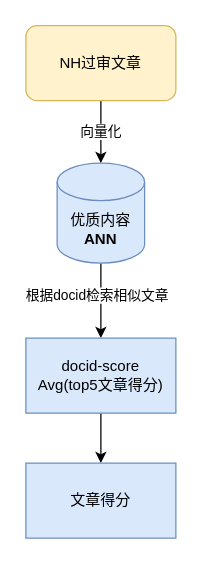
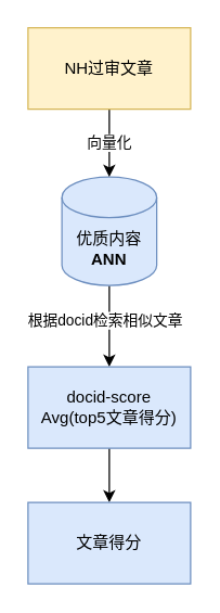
  <mxCell id="0" />
  <mxCell id="1" parent="0" />
  <mxCell id="2" value="" style="edgeStyle=orthogonalEdgeStyle;rounded=0;orthogonalLoop=1;jettySize=auto;html=1;" edge="1" parent="1" source="4" target="8"><mxGeometry relative="1" as="geometry" /></mxCell>
  <mxCell id="3" value="根据docid检索相似文章" style="edgeLabel;html=1;align=center;verticalAlign=middle;resizable=0;points=[];" vertex="1" connectable="0" parent="2"><mxGeometry x="-0.167" y="-4" relative="1" as="geometry"><mxPoint as="offset" /></mxGeometry></mxCell>
  <mxCell id="4" value="优质内容&lt;b&gt;ANN&lt;/b&gt;" style="shape=cylinder3;whiteSpace=wrap;html=1;boundedLbl=1;backgroundOutline=1;size=15;fillColor=#dae8fc;strokeColor=#6c8ebf;" vertex="1" parent="1"><mxGeometry x="45" y="130" width="70" height="80" as="geometry" /></mxCell>
  <mxCell id="5" value="向量化" style="edgeStyle=orthogonalEdgeStyle;rounded=0;orthogonalLoop=1;jettySize=auto;html=1;exitX=0.5;exitY=1;exitDx=0;exitDy=0;entryX=0.5;entryY=0;entryDx=0;entryDy=0;entryPerimeter=0;" edge="1" parent="1" source="6" target="4"><mxGeometry relative="1" as="geometry" /></mxCell>
- <mxCell id="6" value="NH过审文章" style="rounded=1;whiteSpace=wrap;html=1;fillColor=#fff2cc;strokeColor=#d6b656;" vertex="1" parent="1"><mxGeometry x="20" y="20" width="120" height="60" as="geometry" /></mxCell>
+ <mxCell id="6" value="NH过审文章" style="whiteSpace=wrap;html=1;fillColor=#fff2cc;strokeColor=#d6b656;rounded=0;" vertex="1" parent="1"><mxGeometry x="20" y="20" width="120" height="60" as="geometry" /></mxCell>
  <mxCell id="7" value="" style="edgeStyle=orthogonalEdgeStyle;rounded=0;orthogonalLoop=1;jettySize=auto;html=1;" edge="1" parent="1" source="8" target="9"><mxGeometry relative="1" as="geometry" /></mxCell>
  <mxCell id="8" value="docid-score &lt;br&gt;Avg(top5文章得分)" style="whiteSpace=wrap;html=1;strokeColor=#6c8ebf;fillColor=#dae8fc;" vertex="1" parent="1"><mxGeometry x="20" y="270" width="120" height="60" as="geometry" /></mxCell>
  <mxCell id="9" value="文章得分" style="whiteSpace=wrap;html=1;strokeColor=#6c8ebf;fillColor=#dae8fc;" vertex="1" parent="1"><mxGeometry x="20" y="370" width="120" height="60" as="geometry" /></mxCell>
